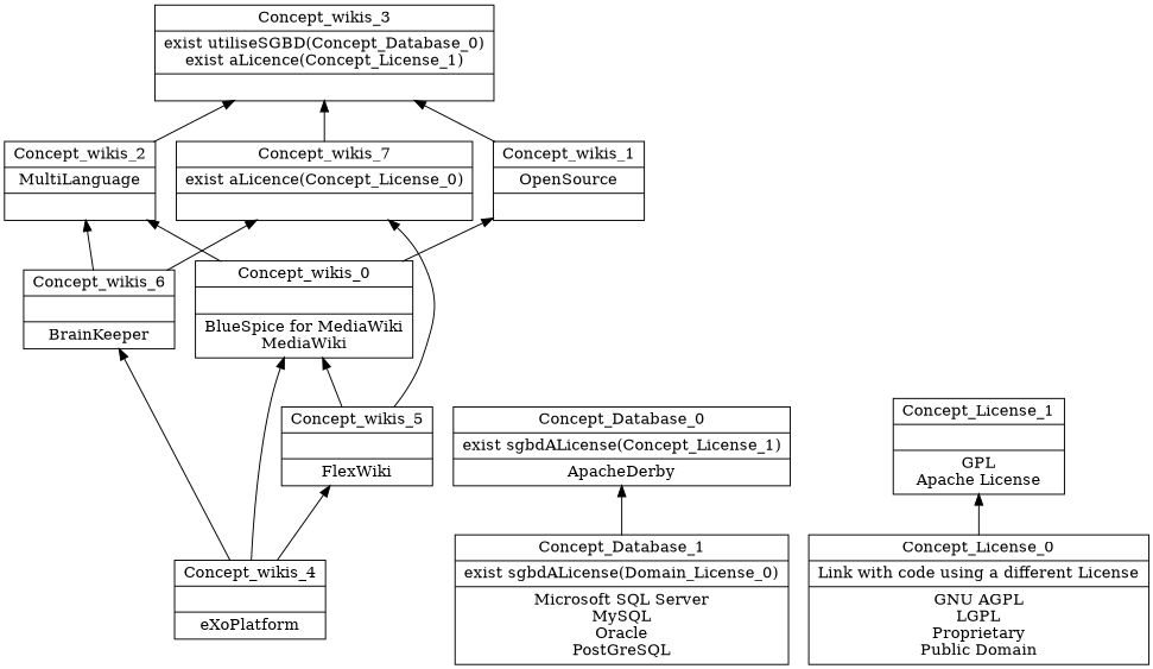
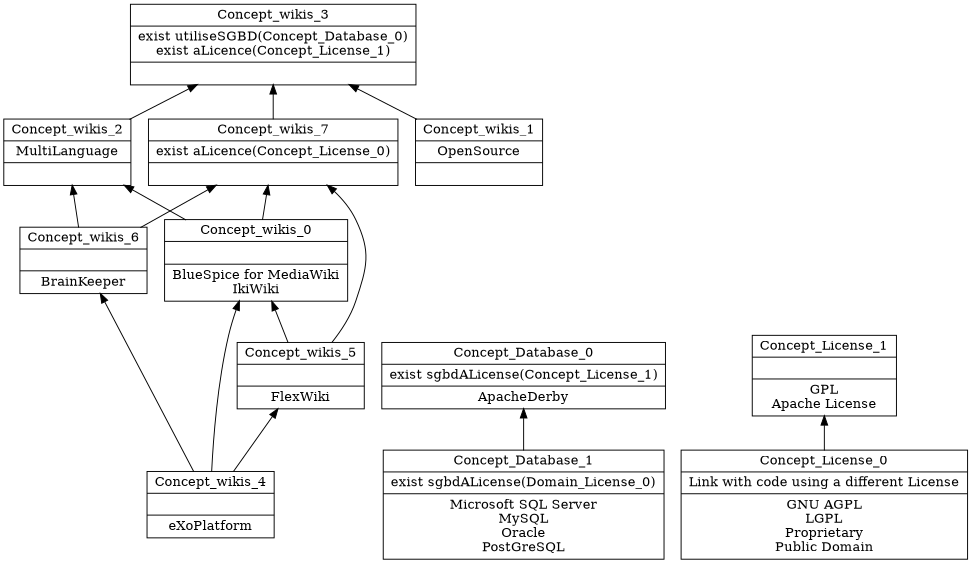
  digraph {
    rankdir=BT
    node [shape=record]
    n1 [label="{Concept_wikis_3|exist utiliseSGBD(Concept_Database_0)\nexist aLicence(Concept_License_1)\n|}"]
    n2 [label="{Concept_wikis_1|OpenSource\n|}"]
-   n3 [label="{Concept_wikis_0||BlueSpice for MediaWiki\nMediaWiki\n}"]
+   n3 [label="{Concept_wikis_0||BlueSpice for MediaWiki\nIkiWiki\n}"]
    n4 [label="{Concept_wikis_2|MultiLanguage\n|}"]
    n5 [label="{Concept_wikis_4||eXoPlatform\n}"]
    n6 [label="{Concept_wikis_5||FlexWiki\n}"]
    n7 [label="{Concept_wikis_6||BrainKeeper\n}"]
    n8 [label="{Concept_wikis_7|exist aLicence(Concept_License_0)\n|}"]
    n9 [label="{Concept_Database_0|exist sgbdALicense(Concept_License_1)\n|ApacheDerby\n}"]
    n10 [label="{Concept_Database_1|exist sgbdALicense(Domain_License_0)\n|Microsoft SQL Server\nMySQL\nOracle\nPostGreSQL\n}"]
    n11 [label="{Concept_License_1||GPL\nApache License\n}"]
    n12 [label="{Concept_License_0|Link with code using a different License\n|GNU AGPL\nLGPL\nProprietary\nPublic Domain\n}"]
    subgraph sub_1 {
      label=wikis
      n1
      n2
      n3
      n4
      n5
      n6
      n7
      n8
    }
    subgraph sub_2 {
      label=Database
      n9
      n10
    }
    subgraph sub_3 {
      label=License
      n11
      n12
    }
    n2 -> n1
-   n3 -> n2
+   n3 -> n8
    n3 -> n4
    n4 -> n1
    n5 -> n3
    n5 -> n6
    n5 -> n7
    n6 -> n3
    n6 -> n8
    n7 -> n4
    n7 -> n8
    n8 -> n1
    n10 -> n9
    n12 -> n11
  }
